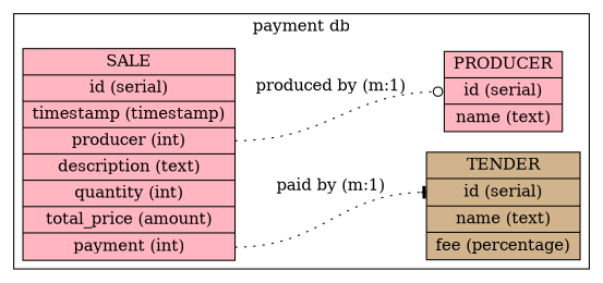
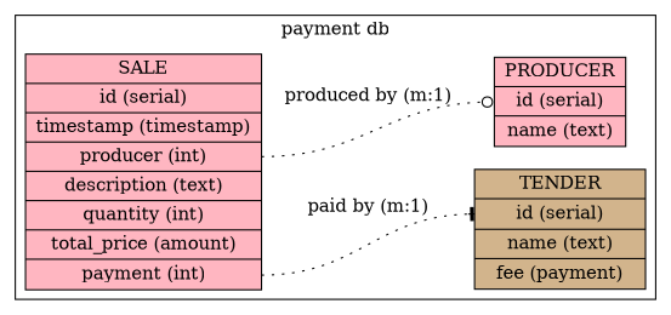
  digraph {
    rankdir=LR
    node [fillcolor=lightpink shape=record style=filled]
    edge [headport=id style=dotted]
    n1 [label="PRODUCER |<id>id (serial) | { name (text) }"]
    n2 [label="SALE|{id (serial)}|{timestamp (timestamp) }|<producer> producer (int) |{description (text)}|{quantity (int)}|total_price (amount) |<tender> payment (int)"]
-   n3 [fillcolor=tan label="TENDER|<id>id (serial)| name (text) | fee (percentage)"]
+   n3 [fillcolor=tan label="TENDER|<id>id (serial)| name (text) | fee (payment)"]
    subgraph cluster_1 {
      label="payment db"
      n1
      n2
      n3
    }
    n2 -> n1 [arrowhead=odot label="produced by (m:1)" tailport=producer]
    n2 -> n3 [arrowhead=tee label="paid by (m:1)" tailport=tender]
  }
